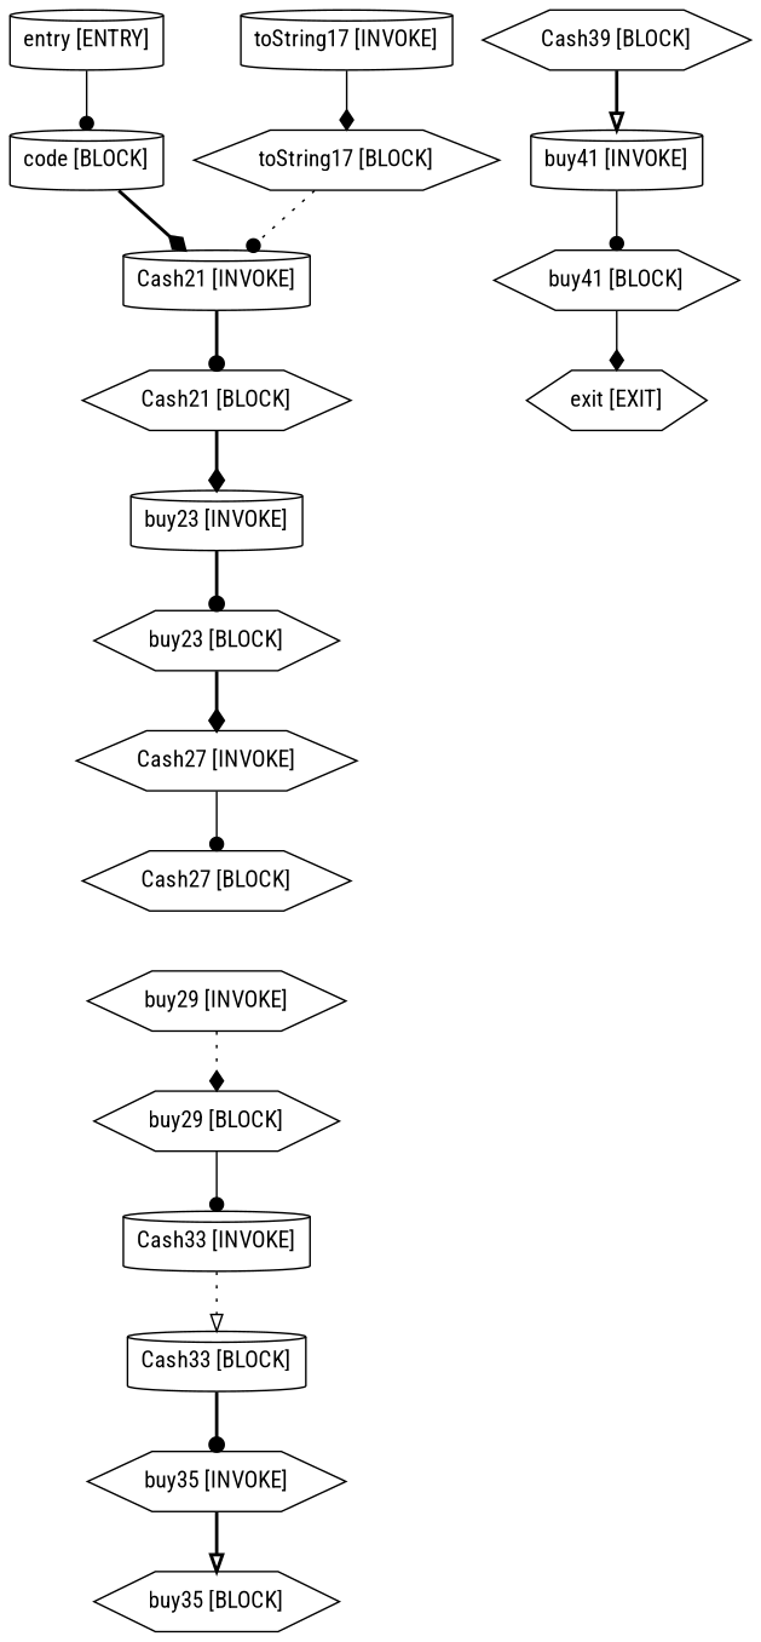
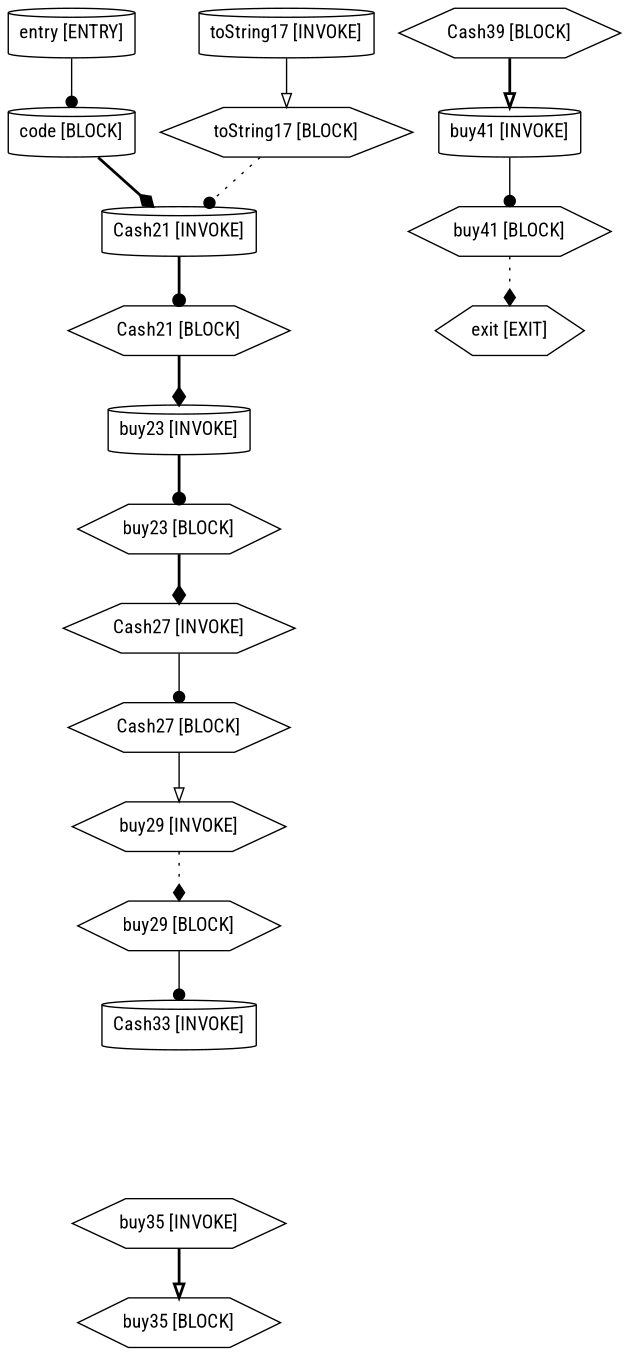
  digraph {
    fontname="Roboto Condensed"
    node [fontname="Roboto Condensed" shape=hexagon]
    edge [arrowhead=dot fontname="Roboto Condensed" style=bold]
    "entry [ENTRY]" [shape=cylinder]
    "code [BLOCK]" [shape=cylinder]
    "Cash21 [INVOKE]" [shape=cylinder]
    "toString17 [INVOKE]" [shape=cylinder]
    "toString17 [BLOCK]"
    "Cash21 [BLOCK]"
    "buy23 [INVOKE]" [shape=cylinder]
    "buy23 [BLOCK]"
    "Cash27 [INVOKE]"
    "Cash27 [BLOCK]"
    "buy29 [INVOKE]"
    "buy29 [BLOCK]"
    "Cash33 [INVOKE]" [shape=cylinder]
-   "Cash33 [BLOCK]" [shape=cylinder]
    "buy35 [INVOKE]"
    "buy35 [BLOCK]"
    "buy41 [INVOKE]" [shape=cylinder]
    "Cash39 [BLOCK]"
    "buy41 [BLOCK]"
    "exit [EXIT]"
    "entry [ENTRY]" -> "code [BLOCK]" [style=solid]
    "code [BLOCK]" -> "Cash21 [INVOKE]" [arrowhead=diamond]
    "Cash21 [INVOKE]" -> "Cash21 [BLOCK]"
-   "toString17 [INVOKE]" -> "toString17 [BLOCK]" [arrowhead=diamond style=solid]
+   "toString17 [INVOKE]" -> "toString17 [BLOCK]" [arrowhead=onormal style=solid]
    "toString17 [BLOCK]" -> "Cash21 [INVOKE]" [style=dotted]
    "Cash21 [BLOCK]" -> "buy23 [INVOKE]" [arrowhead=diamond]
    "buy23 [INVOKE]" -> "buy23 [BLOCK]"
    "buy23 [BLOCK]" -> "Cash27 [INVOKE]" [arrowhead=diamond]
    "Cash27 [INVOKE]" -> "Cash27 [BLOCK]" [style=solid]
+   "Cash27 [BLOCK]" -> "buy29 [INVOKE]" [arrowhead=onormal style=solid]
    "buy29 [INVOKE]" -> "buy29 [BLOCK]" [arrowhead=diamond style=dotted]
    "buy29 [BLOCK]" -> "Cash33 [INVOKE]" [style=solid]
-   "Cash33 [INVOKE]" -> "Cash33 [BLOCK]" [arrowhead=onormal style=dotted]
-   "Cash33 [BLOCK]" -> "buy35 [INVOKE]"
    "buy35 [INVOKE]" -> "buy35 [BLOCK]" [arrowhead=onormal]
    "buy41 [INVOKE]" -> "buy41 [BLOCK]" [style=solid]
    "Cash39 [BLOCK]" -> "buy41 [INVOKE]" [arrowhead=onormal]
-   "buy41 [BLOCK]" -> "exit [EXIT]" [arrowhead=diamond style=solid]
+   "buy41 [BLOCK]" -> "exit [EXIT]" [arrowhead=diamond style=dotted]
  }
